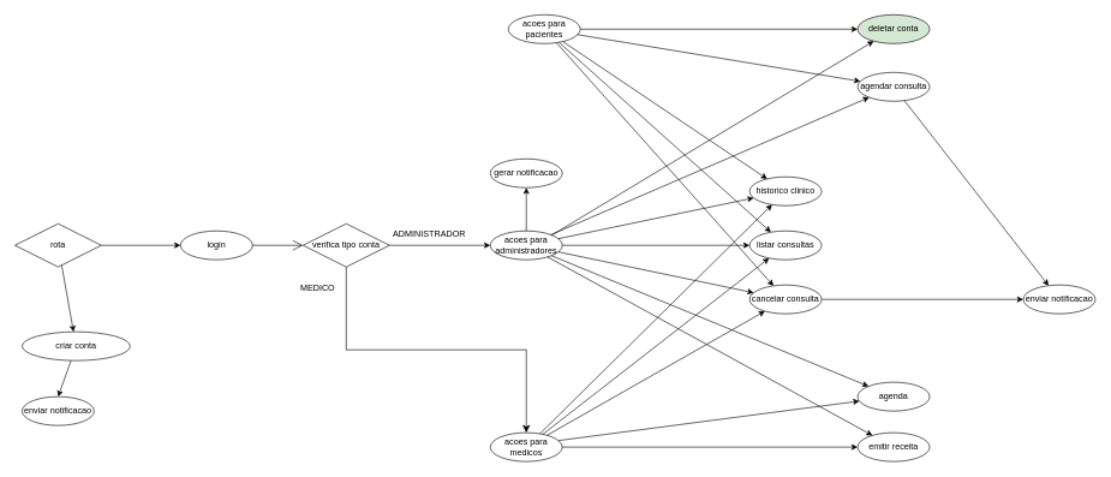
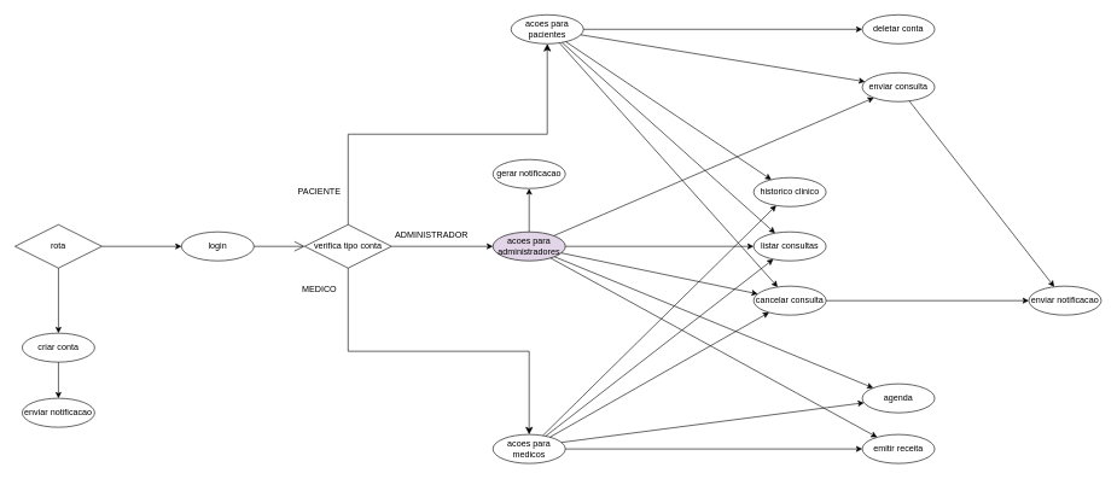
  <mxCell id="0" />
  <mxCell id="1" parent="0" />
  <mxCell id="2" value="login" style="ellipse;whiteSpace=wrap;html=1;align=center;" parent="1" vertex="1"><mxGeometry x="250" y="320" width="100" height="40" as="geometry" /></mxCell>
  <mxCell id="3" value="verifica tipo conta" style="shape=rhombus;perimeter=rhombusPerimeter;whiteSpace=wrap;html=1;align=center;" parent="1" vertex="1"><mxGeometry x="420" y="310" width="120" height="60" as="geometry" /></mxCell>
  <mxCell id="4" value="acoes para pacientes" style="ellipse;whiteSpace=wrap;html=1;align=center;" parent="1" vertex="1"><mxGeometry x="705" y="20" width="100" height="40" as="geometry" /></mxCell>
  <mxCell id="5" value="" style="endArrow=open;endFill=1;endSize=12;html=1;rounded=0;exitX=1;exitY=0.5;exitDx=0;exitDy=0;" parent="1" source="2" edge="1"><mxGeometry width="160" relative="1" as="geometry"><mxPoint x="800" y="340" as="sourcePoint" /><mxPoint x="420" y="340" as="targetPoint" /></mxGeometry></mxCell>
+ <mxCell id="6" value="" style="edgeStyle=elbowEdgeStyle;elbow=vertical;endArrow=classic;html=1;curved=0;rounded=0;endSize=8;startSize=8;entryX=0.5;entryY=1;entryDx=0;entryDy=0;" parent="1" source="3" target="4" edge="1"><mxGeometry width="50" height="50" relative="1" as="geometry"><mxPoint x="740" y="270" as="sourcePoint" /><mxPoint x="790" y="220" as="targetPoint" /></mxGeometry></mxCell>
+ <mxCell id="7" value="PACIENTE" style="text;html=1;align=center;verticalAlign=middle;resizable=0;points=[];autosize=1;strokeColor=none;fillColor=none;" parent="1" vertex="1"><mxGeometry x="400" y="250" width="80" height="30" as="geometry" /></mxCell>
  <mxCell id="8" value="" style="endArrow=classic;html=1;rounded=0;" parent="1" source="4" target="22" edge="1"><mxGeometry width="50" height="50" relative="1" as="geometry"><mxPoint x="930" y="300" as="sourcePoint" /><mxPoint x="923.833" y="-92.958" as="targetPoint" /></mxGeometry></mxCell>
  <mxCell id="9" value="" style="endArrow=classic;html=1;rounded=0;" parent="1" source="4" target="23" edge="1"><mxGeometry width="50" height="50" relative="1" as="geometry"><mxPoint x="930" y="300" as="sourcePoint" /><mxPoint x="900.261" y="32.041" as="targetPoint" /></mxGeometry></mxCell>
  <mxCell id="10" value="" style="endArrow=classic;html=1;rounded=0;" parent="1" source="4" target="34" edge="1"><mxGeometry width="50" height="50" relative="1" as="geometry"><mxPoint x="930" y="300" as="sourcePoint" /><mxPoint x="1111.245" y="426.46" as="targetPoint" /></mxGeometry></mxCell>
- <mxCell id="11" value="acoes para administradores" style="ellipse;whiteSpace=wrap;html=1;align=center;" parent="1" vertex="1"><mxGeometry x="680" y="320" width="100" height="40" as="geometry" /></mxCell>
+ <mxCell id="11" value="acoes para administradores" style="ellipse;whiteSpace=wrap;html=1;align=center;fillColor=#e1d5e7;" parent="1" vertex="1"><mxGeometry x="680" y="320" width="100" height="40" as="geometry" /></mxCell>
  <mxCell id="12" value="" style="endArrow=classic;html=1;rounded=0;" parent="1" source="11" target="22" edge="1"><mxGeometry width="50" height="50" relative="1" as="geometry"><mxPoint x="940" y="600" as="sourcePoint" /><mxPoint x="834.351" y="303.17" as="targetPoint" /></mxGeometry></mxCell>
  <mxCell id="13" value="" style="endArrow=classic;html=1;rounded=0;" parent="1" source="11" target="23" edge="1"><mxGeometry width="50" height="50" relative="1" as="geometry"><mxPoint x="790.003" y="369.432" as="sourcePoint" /><mxPoint x="823.957" y="365.568" as="targetPoint" /></mxGeometry></mxCell>
  <mxCell id="14" value="" style="endArrow=classic;html=1;rounded=0;" parent="1" source="11" target="34" edge="1"><mxGeometry width="50" height="50" relative="1" as="geometry"><mxPoint x="940" y="600" as="sourcePoint" /><mxPoint x="1088.199" y="434.026" as="targetPoint" /></mxGeometry></mxCell>
  <mxCell id="15" value="acoes para medicos" style="ellipse;whiteSpace=wrap;html=1;align=center;" parent="1" vertex="1"><mxGeometry x="680" y="600" width="100" height="40" as="geometry" /></mxCell>
  <mxCell id="16" value="" style="endArrow=classic;html=1;rounded=0;" parent="1" source="15" target="22" edge="1"><mxGeometry width="50" height="50" relative="1" as="geometry"><mxPoint x="950" y="900" as="sourcePoint" /><mxPoint x="943.833" y="507.042" as="targetPoint" /></mxGeometry></mxCell>
  <mxCell id="17" value="" style="endArrow=classic;html=1;rounded=0;" parent="1" source="15" target="23" edge="1"><mxGeometry width="50" height="50" relative="1" as="geometry"><mxPoint x="950" y="900" as="sourcePoint" /><mxPoint x="932.311" y="573.143" as="targetPoint" /></mxGeometry></mxCell>
  <mxCell id="18" value="" style="edgeStyle=elbowEdgeStyle;elbow=vertical;endArrow=classic;html=1;curved=0;rounded=0;endSize=8;startSize=8;exitX=0.5;exitY=1;exitDx=0;exitDy=0;" parent="1" source="3" target="15" edge="1"><mxGeometry width="50" height="50" relative="1" as="geometry"><mxPoint x="490" y="440" as="sourcePoint" /><mxPoint x="730" y="190" as="targetPoint" /></mxGeometry></mxCell>
  <mxCell id="19" value="MEDICO" style="text;html=1;align=center;verticalAlign=middle;resizable=0;points=[];autosize=1;strokeColor=none;fillColor=none;" parent="1" vertex="1"><mxGeometry x="405" y="385" width="70" height="30" as="geometry" /></mxCell>
  <mxCell id="20" value="" style="endArrow=classic;html=1;rounded=0;exitX=1;exitY=0.5;exitDx=0;exitDy=0;" parent="1" source="3" target="11" edge="1"><mxGeometry width="50" height="50" relative="1" as="geometry"><mxPoint x="860" y="390" as="sourcePoint" /><mxPoint x="910" y="340" as="targetPoint" /></mxGeometry></mxCell>
  <mxCell id="21" value="ADMINISTRADOR" style="text;html=1;align=center;verticalAlign=middle;resizable=0;points=[];autosize=1;strokeColor=none;fillColor=none;" parent="1" vertex="1"><mxGeometry x="535" y="310" width="120" height="30" as="geometry" /></mxCell>
  <mxCell id="22" value="listar consultas" style="ellipse;whiteSpace=wrap;html=1;align=center;" parent="1" vertex="1"><mxGeometry x="1040" y="320" width="100" height="40" as="geometry" /></mxCell>
  <mxCell id="23" value="cancelar consulta" style="ellipse;whiteSpace=wrap;html=1;align=center;" parent="1" vertex="1"><mxGeometry x="1040" y="395" width="100" height="40" as="geometry" /></mxCell>
  <mxCell id="24" value="historico clinico" style="ellipse;whiteSpace=wrap;html=1;align=center;" parent="1" vertex="1"><mxGeometry x="1040" y="245" width="100" height="40" as="geometry" /></mxCell>
  <mxCell id="25" value="" style="endArrow=classic;html=1;rounded=0;" parent="1" source="4" target="24" edge="1"><mxGeometry width="50" height="50" relative="1" as="geometry"><mxPoint x="800" y="350" as="sourcePoint" /><mxPoint x="850" y="300" as="targetPoint" /></mxGeometry></mxCell>
- <mxCell id="26" value="" style="endArrow=classic;html=1;rounded=0;" parent="1" source="11" target="24" edge="1"><mxGeometry width="50" height="50" relative="1" as="geometry"><mxPoint x="800" y="350" as="sourcePoint" /><mxPoint x="850" y="300" as="targetPoint" /></mxGeometry></mxCell>
  <mxCell id="27" value="" style="endArrow=classic;html=1;rounded=0;" parent="1" source="15" target="24" edge="1"><mxGeometry width="50" height="50" relative="1" as="geometry"><mxPoint x="800" y="350" as="sourcePoint" /><mxPoint x="850" y="300" as="targetPoint" /></mxGeometry></mxCell>
- <mxCell id="28" value="deletar conta" style="ellipse;whiteSpace=wrap;html=1;align=center;fillColor=#d5e8d4;" parent="1" vertex="1"><mxGeometry x="1190" y="20" width="100" height="40" as="geometry" /></mxCell>
- <mxCell id="29" value="" style="endArrow=classic;html=1;rounded=0;exitX=1;exitY=0;exitDx=0;exitDy=0;" parent="1" source="11" target="28" edge="1"><mxGeometry width="50" height="50" relative="1" as="geometry"><mxPoint x="800" y="350" as="sourcePoint" /><mxPoint x="850" y="300" as="targetPoint" /></mxGeometry></mxCell>
+ <mxCell id="28" value="deletar conta" style="ellipse;whiteSpace=wrap;html=1;align=center;" parent="1" vertex="1"><mxGeometry x="1190" y="20" width="100" height="40" as="geometry" /></mxCell>
  <mxCell id="30" value="" style="endArrow=classic;html=1;rounded=0;" parent="1" source="4" target="28" edge="1"><mxGeometry width="50" height="50" relative="1" as="geometry"><mxPoint x="800" y="350" as="sourcePoint" /><mxPoint x="850" y="300" as="targetPoint" /></mxGeometry></mxCell>
  <mxCell id="31" value="emitir receita" style="ellipse;whiteSpace=wrap;html=1;align=center;" parent="1" vertex="1"><mxGeometry x="1190" y="600" width="100" height="40" as="geometry" /></mxCell>
  <mxCell id="32" value="" style="endArrow=classic;html=1;rounded=0;exitX=1;exitY=0.5;exitDx=0;exitDy=0;" parent="1" source="15" target="31" edge="1"><mxGeometry width="50" height="50" relative="1" as="geometry"><mxPoint x="800" y="450" as="sourcePoint" /><mxPoint x="850" y="400" as="targetPoint" /></mxGeometry></mxCell>
  <mxCell id="33" value="" style="endArrow=classic;html=1;rounded=0;" parent="1" source="11" target="31" edge="1"><mxGeometry width="50" height="50" relative="1" as="geometry"><mxPoint x="800" y="450" as="sourcePoint" /><mxPoint x="850" y="400" as="targetPoint" /></mxGeometry></mxCell>
- <mxCell id="34" value="agendar consulta" style="ellipse;whiteSpace=wrap;html=1;align=center;" parent="1" vertex="1"><mxGeometry x="1190" y="100" width="100" height="40" as="geometry" /></mxCell>
+ <mxCell id="34" value="enviar consulta" style="ellipse;whiteSpace=wrap;html=1;align=center;" parent="1" vertex="1"><mxGeometry x="1190" y="100" width="100" height="40" as="geometry" /></mxCell>
  <mxCell id="35" value="agenda" style="ellipse;whiteSpace=wrap;html=1;align=center;" parent="1" vertex="1"><mxGeometry x="1190" y="530" width="100" height="40" as="geometry" /></mxCell>
  <mxCell id="36" value="" style="endArrow=classic;html=1;rounded=0;" parent="1" source="11" target="35" edge="1"><mxGeometry width="50" height="50" relative="1" as="geometry"><mxPoint x="769" y="366" as="sourcePoint" /><mxPoint x="1221" y="614" as="targetPoint" /></mxGeometry></mxCell>
  <mxCell id="37" value="" style="endArrow=classic;html=1;rounded=0;exitX=0.949;exitY=0.272;exitDx=0;exitDy=0;exitPerimeter=0;" parent="1" source="15" target="35" edge="1"><mxGeometry width="50" height="50" relative="1" as="geometry"><mxPoint x="790" y="630" as="sourcePoint" /><mxPoint x="1200" y="630" as="targetPoint" /></mxGeometry></mxCell>
  <mxCell id="38" value="rota" style="shape=rhombus;perimeter=rhombusPerimeter;whiteSpace=wrap;html=1;align=center;" parent="1" vertex="1"><mxGeometry x="20" y="310" width="120" height="60" as="geometry" /></mxCell>
  <mxCell id="39" value="" style="endArrow=classic;html=1;rounded=0;" parent="1" source="38" target="2" edge="1"><mxGeometry width="50" height="50" relative="1" as="geometry"><mxPoint x="740" y="380" as="sourcePoint" /><mxPoint x="790" y="330" as="targetPoint" /></mxGeometry></mxCell>
  <mxCell id="40" value="" style="endArrow=classic;html=1;rounded=0;" parent="1" source="38" target="41" edge="1"><mxGeometry width="50" height="50" relative="1" as="geometry"><mxPoint x="740" y="380" as="sourcePoint" /><mxPoint x="80" y="450" as="targetPoint" /></mxGeometry></mxCell>
- <mxCell id="41" value="criar conta" style="ellipse;whiteSpace=wrap;html=1;align=center;" parent="1" vertex="1"><mxGeometry x="30" y="460" width="150" height="40" as="geometry" /></mxCell>
+ <mxCell id="41" value="criar conta" style="ellipse;whiteSpace=wrap;html=1;align=center;" parent="1" vertex="1"><mxGeometry x="30" y="460" width="100" height="40" as="geometry" /></mxCell>
  <mxCell id="42" value="" style="endArrow=classic;html=1;rounded=0;exitX=0.5;exitY=0;exitDx=0;exitDy=0;" parent="1" source="11" edge="1"><mxGeometry width="50" height="50" relative="1" as="geometry"><mxPoint x="740" y="380" as="sourcePoint" /><mxPoint x="730" y="260" as="targetPoint" /></mxGeometry></mxCell>
  <mxCell id="43" value="gerar notificacao" style="ellipse;whiteSpace=wrap;html=1;align=center;" parent="1" vertex="1"><mxGeometry x="680" y="220" width="100" height="40" as="geometry" /></mxCell>
  <mxCell id="44" value="" style="endArrow=classic;html=1;rounded=0;" parent="1" source="41" edge="1"><mxGeometry width="50" height="50" relative="1" as="geometry"><mxPoint x="90" y="550" as="sourcePoint" /><mxPoint x="80" y="550" as="targetPoint" /></mxGeometry></mxCell>
  <mxCell id="45" value="enviar notificacao" style="ellipse;whiteSpace=wrap;html=1;align=center;" parent="1" vertex="1"><mxGeometry x="30" y="550" width="100" height="40" as="geometry" /></mxCell>
  <mxCell id="46" value="enviar notificacao" style="ellipse;whiteSpace=wrap;html=1;align=center;" parent="1" vertex="1"><mxGeometry x="1420" y="395" width="100" height="40" as="geometry" /></mxCell>
  <mxCell id="47" value="" style="endArrow=classic;html=1;rounded=0;" parent="1" source="34" target="46" edge="1"><mxGeometry width="50" height="50" relative="1" as="geometry"><mxPoint x="740" y="380" as="sourcePoint" /><mxPoint x="790" y="330" as="targetPoint" /></mxGeometry></mxCell>
  <mxCell id="48" value="" style="endArrow=classic;html=1;rounded=0;" parent="1" source="23" target="46" edge="1"><mxGeometry width="50" height="50" relative="1" as="geometry"><mxPoint x="740" y="380" as="sourcePoint" /><mxPoint x="790" y="330" as="targetPoint" /></mxGeometry></mxCell>
